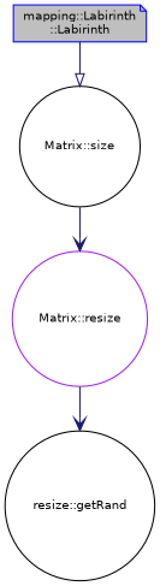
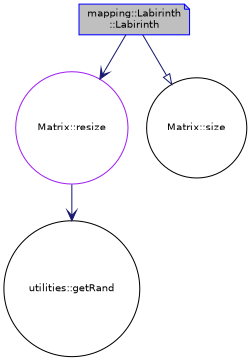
  digraph {
    rankdir=TB
    node [color=black fillcolor=white fontname=Helvetica fontsize=10 shape=circle style=filled]
    edge [arrowhead=vee color=midnightblue fontname=Helvetica fontsize=10 labelfontname=Helvetica labelfontsize=10 style=solid]
    n1 [color=blue fillcolor=grey75 fontcolor=black height=0.2 label="mapping::Labirinth\l::Labirinth" shape=note width=0.4]
    n2 [color=purple height=0.2 label="Matrix::resize" width=0.4]
    n3 [height=0.2 label="Matrix::size" width=0.4]
-   n4 [height=0.2 label="resize::getRand" width=0.4]
-   n3 -> n2
+   n4 [height=0.2 label="utilities::getRand" width=0.4]
+   n1 -> n2
    n1 -> n3 [arrowhead=onormal]
    n2 -> n4
  }
